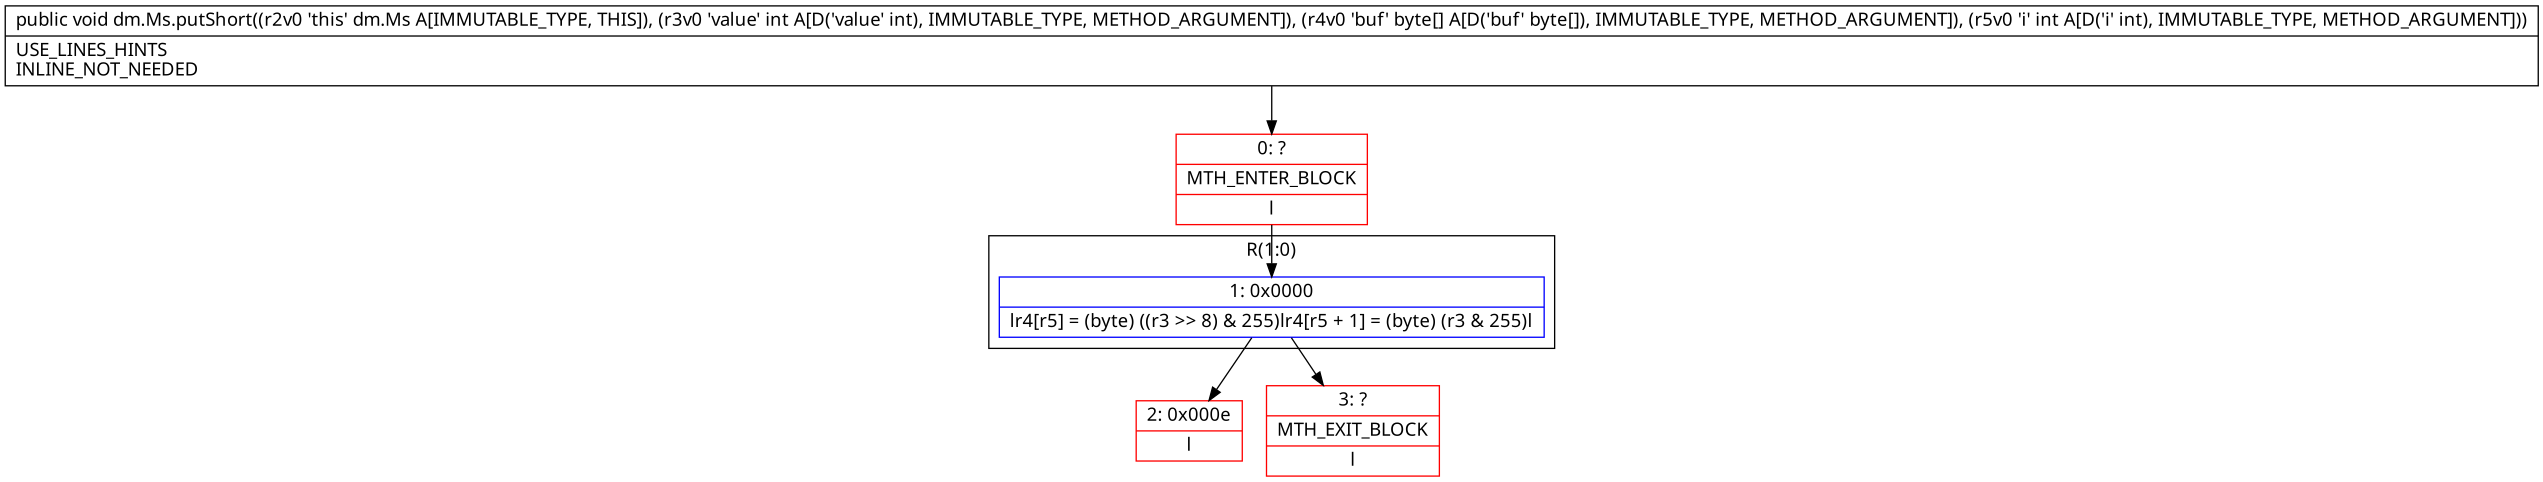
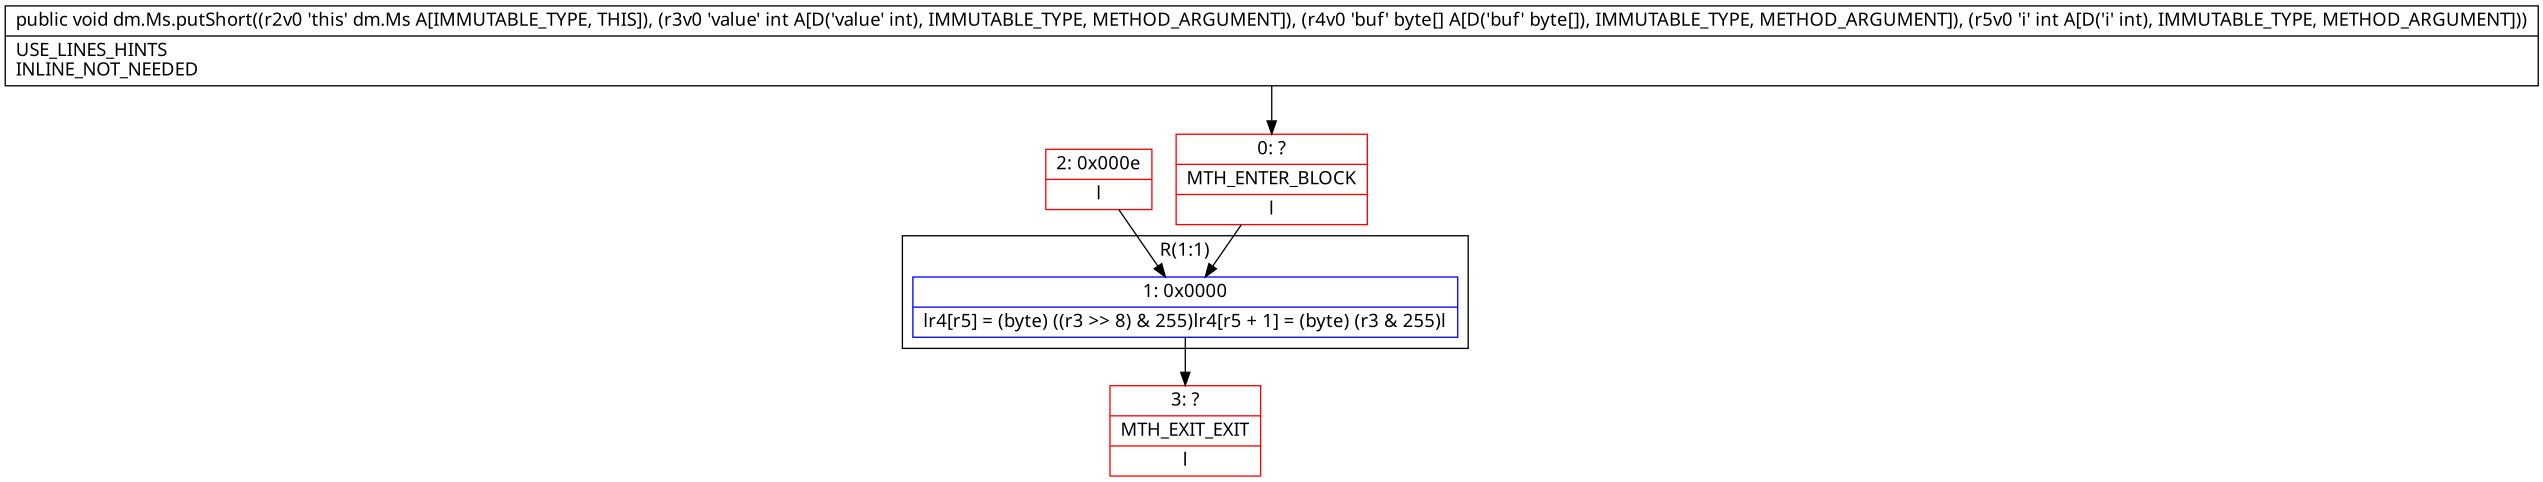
  digraph {
    fontname="Noto Sans"
    node [color=red fontname="Noto Sans" shape=record]
    edge [fontname="Noto Sans"]
    n1 [color=blue label="{1\:\ 0x0000|lr4[r5] = (byte) ((r3 \>\> 8) & 255)lr4[r5 + 1] = (byte) (r3 & 255)l}"]
    n2 [label="{2\:\ 0x000e|l}"]
-   n3 [label="{3\:\ ?|MTH_EXIT_BLOCK\l|l}"]
+   n3 [label="{3\:\ ?|MTH_EXIT_EXIT\l|l}"]
    n4 [label="{0\:\ ?|MTH_ENTER_BLOCK\l|l}"]
    n5 [label="{public void dm.Ms.putShort((r2v0 'this' dm.Ms A[IMMUTABLE_TYPE, THIS]), (r3v0 'value' int A[D('value' int), IMMUTABLE_TYPE, METHOD_ARGUMENT]), (r4v0 'buf' byte[] A[D('buf' byte[]), IMMUTABLE_TYPE, METHOD_ARGUMENT]), (r5v0 'i' int A[D('i' int), IMMUTABLE_TYPE, METHOD_ARGUMENT]))  | USE_LINES_HINTS\lINLINE_NOT_NEEDED\l}" color=""]
    subgraph cluster_1 {
-     label="R(1:0)"
+     label="R(1:1)"
      n1
    }
-   n1 -> n2
+   n2 -> n1
    n1 -> n3
    n4 -> n1
    n5 -> n4
  }
